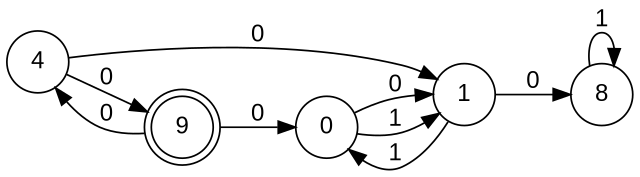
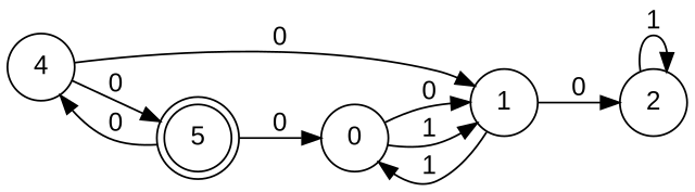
  digraph {
    fontname="Liberation Sans"
    rankdir=LR
    node [fontname="Liberation Sans" shape=circle]
    edge [fontname="Liberation Sans"]
    n1 [label=0]
    n2 [label=1]
-   n3 [label=8]
+   n3 [label=2]
    n4 [label=4]
-   n5 [label=9 shape=doublecircle]
+   n5 [label=5 shape=doublecircle]
    n1 -> n2 [label=0]
    n1 -> n2 [label=1]
    n2 -> n1 [label=1]
    n2 -> n3 [label=0]
    n3 -> n3 [label=1]
    n4 -> n2 [label=0]
    n4 -> n5 [label=0]
    n5 -> n1 [label=0]
    n5 -> n4 [label=0]
  }
